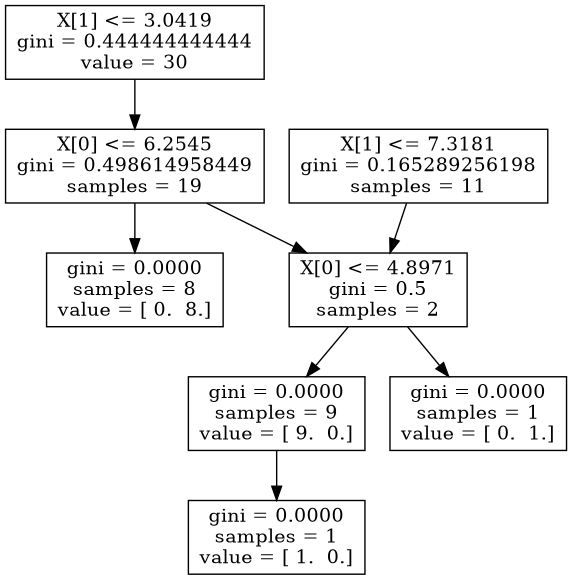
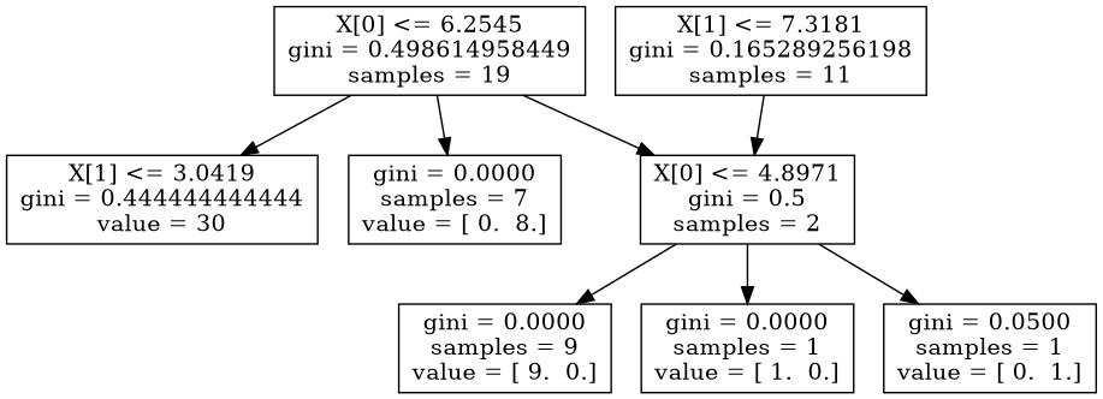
  digraph {
    node [shape=box]
    n1 [label="X[1] <= 3.0419\ngini = 0.444444444444\nvalue = 30"]
    n2 [label="X[0] <= 6.2545\ngini = 0.498614958449\nsamples = 19"]
-   n3 [label="gini = 0.0000\nsamples = 8\nvalue = [ 0.  8.]"]
+   n3 [label="gini = 0.0000\nsamples = 7\nvalue = [ 0.  8.]"]
    n4 [label="X[0] <= 4.8971\ngini = 0.5\nsamples = 2"]
    n5 [label="X[1] <= 7.3181\ngini = 0.165289256198\nsamples = 11"]
    n6 [label="gini = 0.0000\nsamples = 9\nvalue = [ 9.  0.]"]
    n7 [label="gini = 0.0000\nsamples = 1\nvalue = [ 1.  0.]"]
-   n8 [label="gini = 0.0000\nsamples = 1\nvalue = [ 0.  1.]"]
-   n1 -> n2
+   n8 [label="gini = 0.0500\nsamples = 1\nvalue = [ 0.  1.]"]
+   n2 -> n1
    n2 -> n3
    n2 -> n4
    n4 -> n6
-   n6 -> n7
+   n4 -> n7
    n4 -> n8
    n5 -> n4
  }
